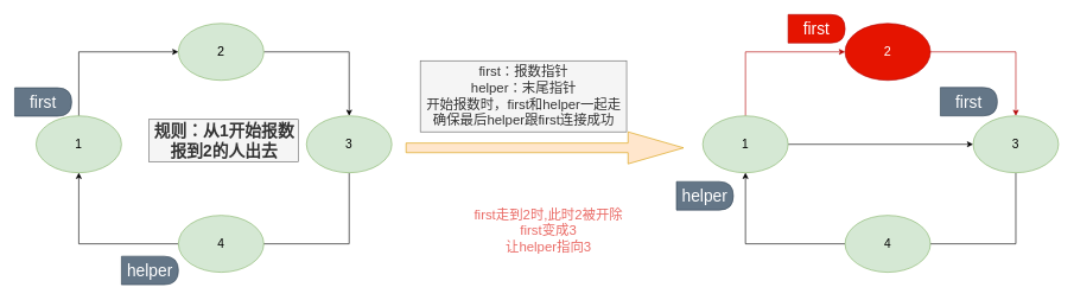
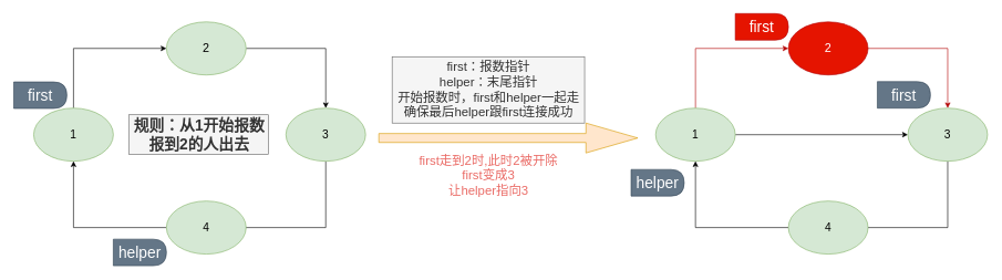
  <mxCell id="0" />
  <mxCell id="1" parent="0" />
  <mxCell id="2" style="edgeStyle=orthogonalEdgeStyle;rounded=0;orthogonalLoop=1;jettySize=auto;html=1;entryX=0;entryY=0.5;entryDx=0;entryDy=0;" edge="1" parent="1" source="3" target="5"><mxGeometry relative="1" as="geometry"><Array as="points"><mxPoint x="110" y="72.5" /></Array></mxGeometry></mxCell>
  <mxCell id="3" value="1" style="ellipse;whiteSpace=wrap;html=1;fillColor=#d5e8d4;strokeColor=#82b366;fontSize=17;" vertex="1" parent="1"><mxGeometry x="50" y="162.5" width="120" height="80" as="geometry" /></mxCell>
  <mxCell id="4" style="edgeStyle=orthogonalEdgeStyle;rounded=0;orthogonalLoop=1;jettySize=auto;html=1;exitX=1;exitY=0.5;exitDx=0;exitDy=0;" edge="1" parent="1" source="5" target="7"><mxGeometry relative="1" as="geometry" /></mxCell>
  <mxCell id="5" value="2" style="ellipse;whiteSpace=wrap;html=1;fillColor=#d5e8d4;strokeColor=#82b366;fontSize=18;" vertex="1" parent="1"><mxGeometry x="250" y="32.5" width="120" height="80" as="geometry" /></mxCell>
  <mxCell id="6" style="edgeStyle=orthogonalEdgeStyle;rounded=0;orthogonalLoop=1;jettySize=auto;html=1;entryX=0.5;entryY=1;entryDx=0;entryDy=0;" edge="1" parent="1" source="7" target="9"><mxGeometry relative="1" as="geometry"><Array as="points"><mxPoint x="490" y="342.5" /><mxPoint x="310" y="342.5" /></Array></mxGeometry></mxCell>
  <mxCell id="7" value="3" style="ellipse;whiteSpace=wrap;html=1;fillColor=#d5e8d4;strokeColor=#82b366;fontSize=17;" vertex="1" parent="1"><mxGeometry x="430" y="162.5" width="120" height="80" as="geometry" /></mxCell>
  <mxCell id="8" style="edgeStyle=orthogonalEdgeStyle;rounded=0;orthogonalLoop=1;jettySize=auto;html=1;entryX=0.5;entryY=1;entryDx=0;entryDy=0;" edge="1" parent="1" source="9" target="3"><mxGeometry relative="1" as="geometry" /></mxCell>
  <mxCell id="9" value="4" style="ellipse;whiteSpace=wrap;html=1;fillColor=#d5e8d4;strokeColor=#82b366;fontSize=17;" vertex="1" parent="1"><mxGeometry x="250" y="302.5" width="120" height="80" as="geometry" /></mxCell>
  <mxCell id="10" value="" style="shape=singleArrow;whiteSpace=wrap;html=1;fontSize=17;fillColor=#ffe6cc;strokeColor=#d79b00;" vertex="1" parent="1"><mxGeometry x="570" y="185" width="390" height="45" as="geometry" /></mxCell>
  <mxCell id="11" style="edgeStyle=orthogonalEdgeStyle;rounded=0;orthogonalLoop=1;jettySize=auto;html=1;entryX=0;entryY=0.5;entryDx=0;entryDy=0;fillColor=#e51400;strokeColor=#B20000;" edge="1" source="13" target="15" parent="1"><mxGeometry relative="1" as="geometry"><Array as="points"><mxPoint x="1047" y="72.5" /></Array></mxGeometry></mxCell>
  <mxCell id="12" style="edgeStyle=orthogonalEdgeStyle;rounded=0;orthogonalLoop=1;jettySize=auto;html=1;entryX=0;entryY=0.5;entryDx=0;entryDy=0;fontSize=23;fontColor=#FFB570;" edge="1" parent="1" source="13" target="17"><mxGeometry relative="1" as="geometry" /></mxCell>
  <mxCell id="13" value="1" style="ellipse;whiteSpace=wrap;html=1;fillColor=#d5e8d4;strokeColor=#82b366;fontSize=17;" vertex="1" parent="1"><mxGeometry x="987" y="162.5" width="120" height="80" as="geometry" /></mxCell>
  <mxCell id="14" style="edgeStyle=orthogonalEdgeStyle;rounded=0;orthogonalLoop=1;jettySize=auto;html=1;exitX=1;exitY=0.5;exitDx=0;exitDy=0;fillColor=#e51400;strokeColor=#B20000;" edge="1" source="15" target="17" parent="1"><mxGeometry relative="1" as="geometry" /></mxCell>
  <mxCell id="15" value="2" style="ellipse;whiteSpace=wrap;html=1;fillColor=#e51400;strokeColor=#B20000;fontSize=18;fontColor=#ffffff;" vertex="1" parent="1"><mxGeometry x="1187" y="32.5" width="120" height="80" as="geometry" /></mxCell>
  <mxCell id="16" style="edgeStyle=orthogonalEdgeStyle;rounded=0;orthogonalLoop=1;jettySize=auto;html=1;entryX=0.5;entryY=1;entryDx=0;entryDy=0;" edge="1" source="17" target="19" parent="1"><mxGeometry relative="1" as="geometry"><Array as="points"><mxPoint x="1427" y="342.5" /><mxPoint x="1247" y="342.5" /></Array></mxGeometry></mxCell>
  <mxCell id="17" value="3" style="ellipse;whiteSpace=wrap;html=1;fillColor=#d5e8d4;strokeColor=#82b366;fontSize=17;" vertex="1" parent="1"><mxGeometry x="1367" y="162.5" width="120" height="80" as="geometry" /></mxCell>
  <mxCell id="18" style="edgeStyle=orthogonalEdgeStyle;rounded=0;orthogonalLoop=1;jettySize=auto;html=1;entryX=0.5;entryY=1;entryDx=0;entryDy=0;" edge="1" source="19" target="13" parent="1"><mxGeometry relative="1" as="geometry" /></mxCell>
  <mxCell id="19" value="4" style="ellipse;whiteSpace=wrap;html=1;fillColor=#d5e8d4;strokeColor=#82b366;fontSize=17;" vertex="1" parent="1"><mxGeometry x="1187" y="302.5" width="120" height="80" as="geometry" /></mxCell>
  <mxCell id="20" value="first" style="shape=delay;whiteSpace=wrap;html=1;fontSize=23;fontColor=#ffffff;fillColor=#647687;strokeColor=#314354;" vertex="1" parent="1"><mxGeometry x="20" y="123" width="80" height="40" as="geometry" /></mxCell>
  <mxCell id="21" value="first" style="shape=delay;whiteSpace=wrap;html=1;fontSize=23;fontColor=#ffffff;fillColor=#e51400;strokeColor=#B20000;" vertex="1" parent="1"><mxGeometry x="1107" y="20" width="80" height="40" as="geometry" /></mxCell>
  <mxCell id="22" value="first" style="shape=delay;whiteSpace=wrap;html=1;fontSize=23;fontColor=#ffffff;fillColor=#647687;strokeColor=#314354;" vertex="1" parent="1"><mxGeometry x="1321" y="122.5" width="80" height="40" as="geometry" /></mxCell>
  <mxCell id="23" value="helper" style="shape=delay;whiteSpace=wrap;html=1;fontSize=23;fontColor=#ffffff;fillColor=#647687;strokeColor=#314354;" vertex="1" parent="1"><mxGeometry x="170" y="360" width="80" height="40" as="geometry" /></mxCell>
  <mxCell id="24" value="helper" style="shape=delay;whiteSpace=wrap;html=1;fontSize=23;fontColor=#ffffff;fillColor=#647687;strokeColor=#314354;" vertex="1" parent="1"><mxGeometry x="950" y="255" width="80" height="40" as="geometry" /></mxCell>
- <mxCell id="25" value="规则：从1开始报数&lt;br&gt;报到2的人出去" style="text;html=1;align=center;verticalAlign=middle;resizable=0;points=[];autosize=1;fontSize=23;fontStyle=1;fillColor=#f5f5f5;strokeColor=#666666;fontColor=#333333;" vertex="1" parent="1"><mxGeometry x="208.5" y="167.5" width="210" height="60" as="geometry" /></mxCell>
- <mxCell id="26" value="first走到2时,此时2被开除&lt;br style=&quot;font-size: 19px;&quot;&gt;first变成3&lt;br style=&quot;font-size: 19px;&quot;&gt;让helper指向3" style="text;html=1;align=center;verticalAlign=middle;resizable=0;points=[];autosize=1;fontSize=19;fontStyle=0;fontColor=#EA6B66;" vertex="1" parent="1"><mxGeometry x="660" y="290" width="220" height="70" as="geometry" /></mxCell>
+ <mxCell id="25" value="规则：从1开始报数&lt;br&gt;报到2的人出去" style="text;html=1;align=center;verticalAlign=middle;resizable=0;points=[];autosize=1;fontSize=23;fontStyle=1;fillColor=#f5f5f5;strokeColor=#666666;fontColor=#333333;" vertex="1" parent="1"><mxGeometry x="193.5" y="172.5" width="210" height="60" as="geometry" /></mxCell>
+ <mxCell id="26" value="first走到2时,此时2被开除&lt;br style=&quot;font-size: 19px;&quot;&gt;first变成3&lt;br style=&quot;font-size: 19px;&quot;&gt;让helper指向3" style="text;html=1;align=center;verticalAlign=middle;resizable=0;points=[];autosize=1;fontSize=19;fontStyle=0;fontColor=#EA6B66;" vertex="1" parent="1"><mxGeometry x="625" y="230" width="220" height="70" as="geometry" /></mxCell>
  <mxCell id="27" value="first：报数指针&lt;br style=&quot;font-size: 19px;&quot;&gt;helper：末尾指针&lt;br style=&quot;font-size: 19px;&quot;&gt;开始报数时，first和helper一起走&lt;br style=&quot;font-size: 19px;&quot;&gt;确保最后helper跟first连接成功" style="text;html=1;align=center;verticalAlign=middle;resizable=0;points=[];autosize=1;fontSize=19;fontStyle=0;fontColor=#333333;fillColor=#f5f5f5;strokeColor=#666666;" vertex="1" parent="1"><mxGeometry x="590" y="85" width="290" height="100" as="geometry" /></mxCell>
